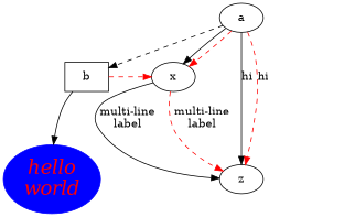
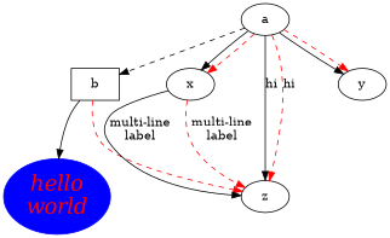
  digraph {
    edge [style=dashed]
    b [shape=box]
    x
    n3 [color=blue fontcolor=red fontname="Palatino-Italic" fontsize=24 label="hello\nworld" style=filled]
    z
    a
+   y
    subgraph sub_1 {
      rank=same
      b
      x
    }
-   b -> x [color=red]
+   b -> z [color=red]
    b -> n3 [style=""]
    x -> z [label="multi-line\nlabel" style=""]
    x -> z [color=red label="multi-line\nlabel"]
    a -> b
    a -> x [style=""]
    a -> x [color=red]
    a -> z [label=hi weight=65537 style=""]
    a -> z [color=red label=hi weight=-1]
+   a -> y [style=""]
+   a -> y [color=red]
  }
